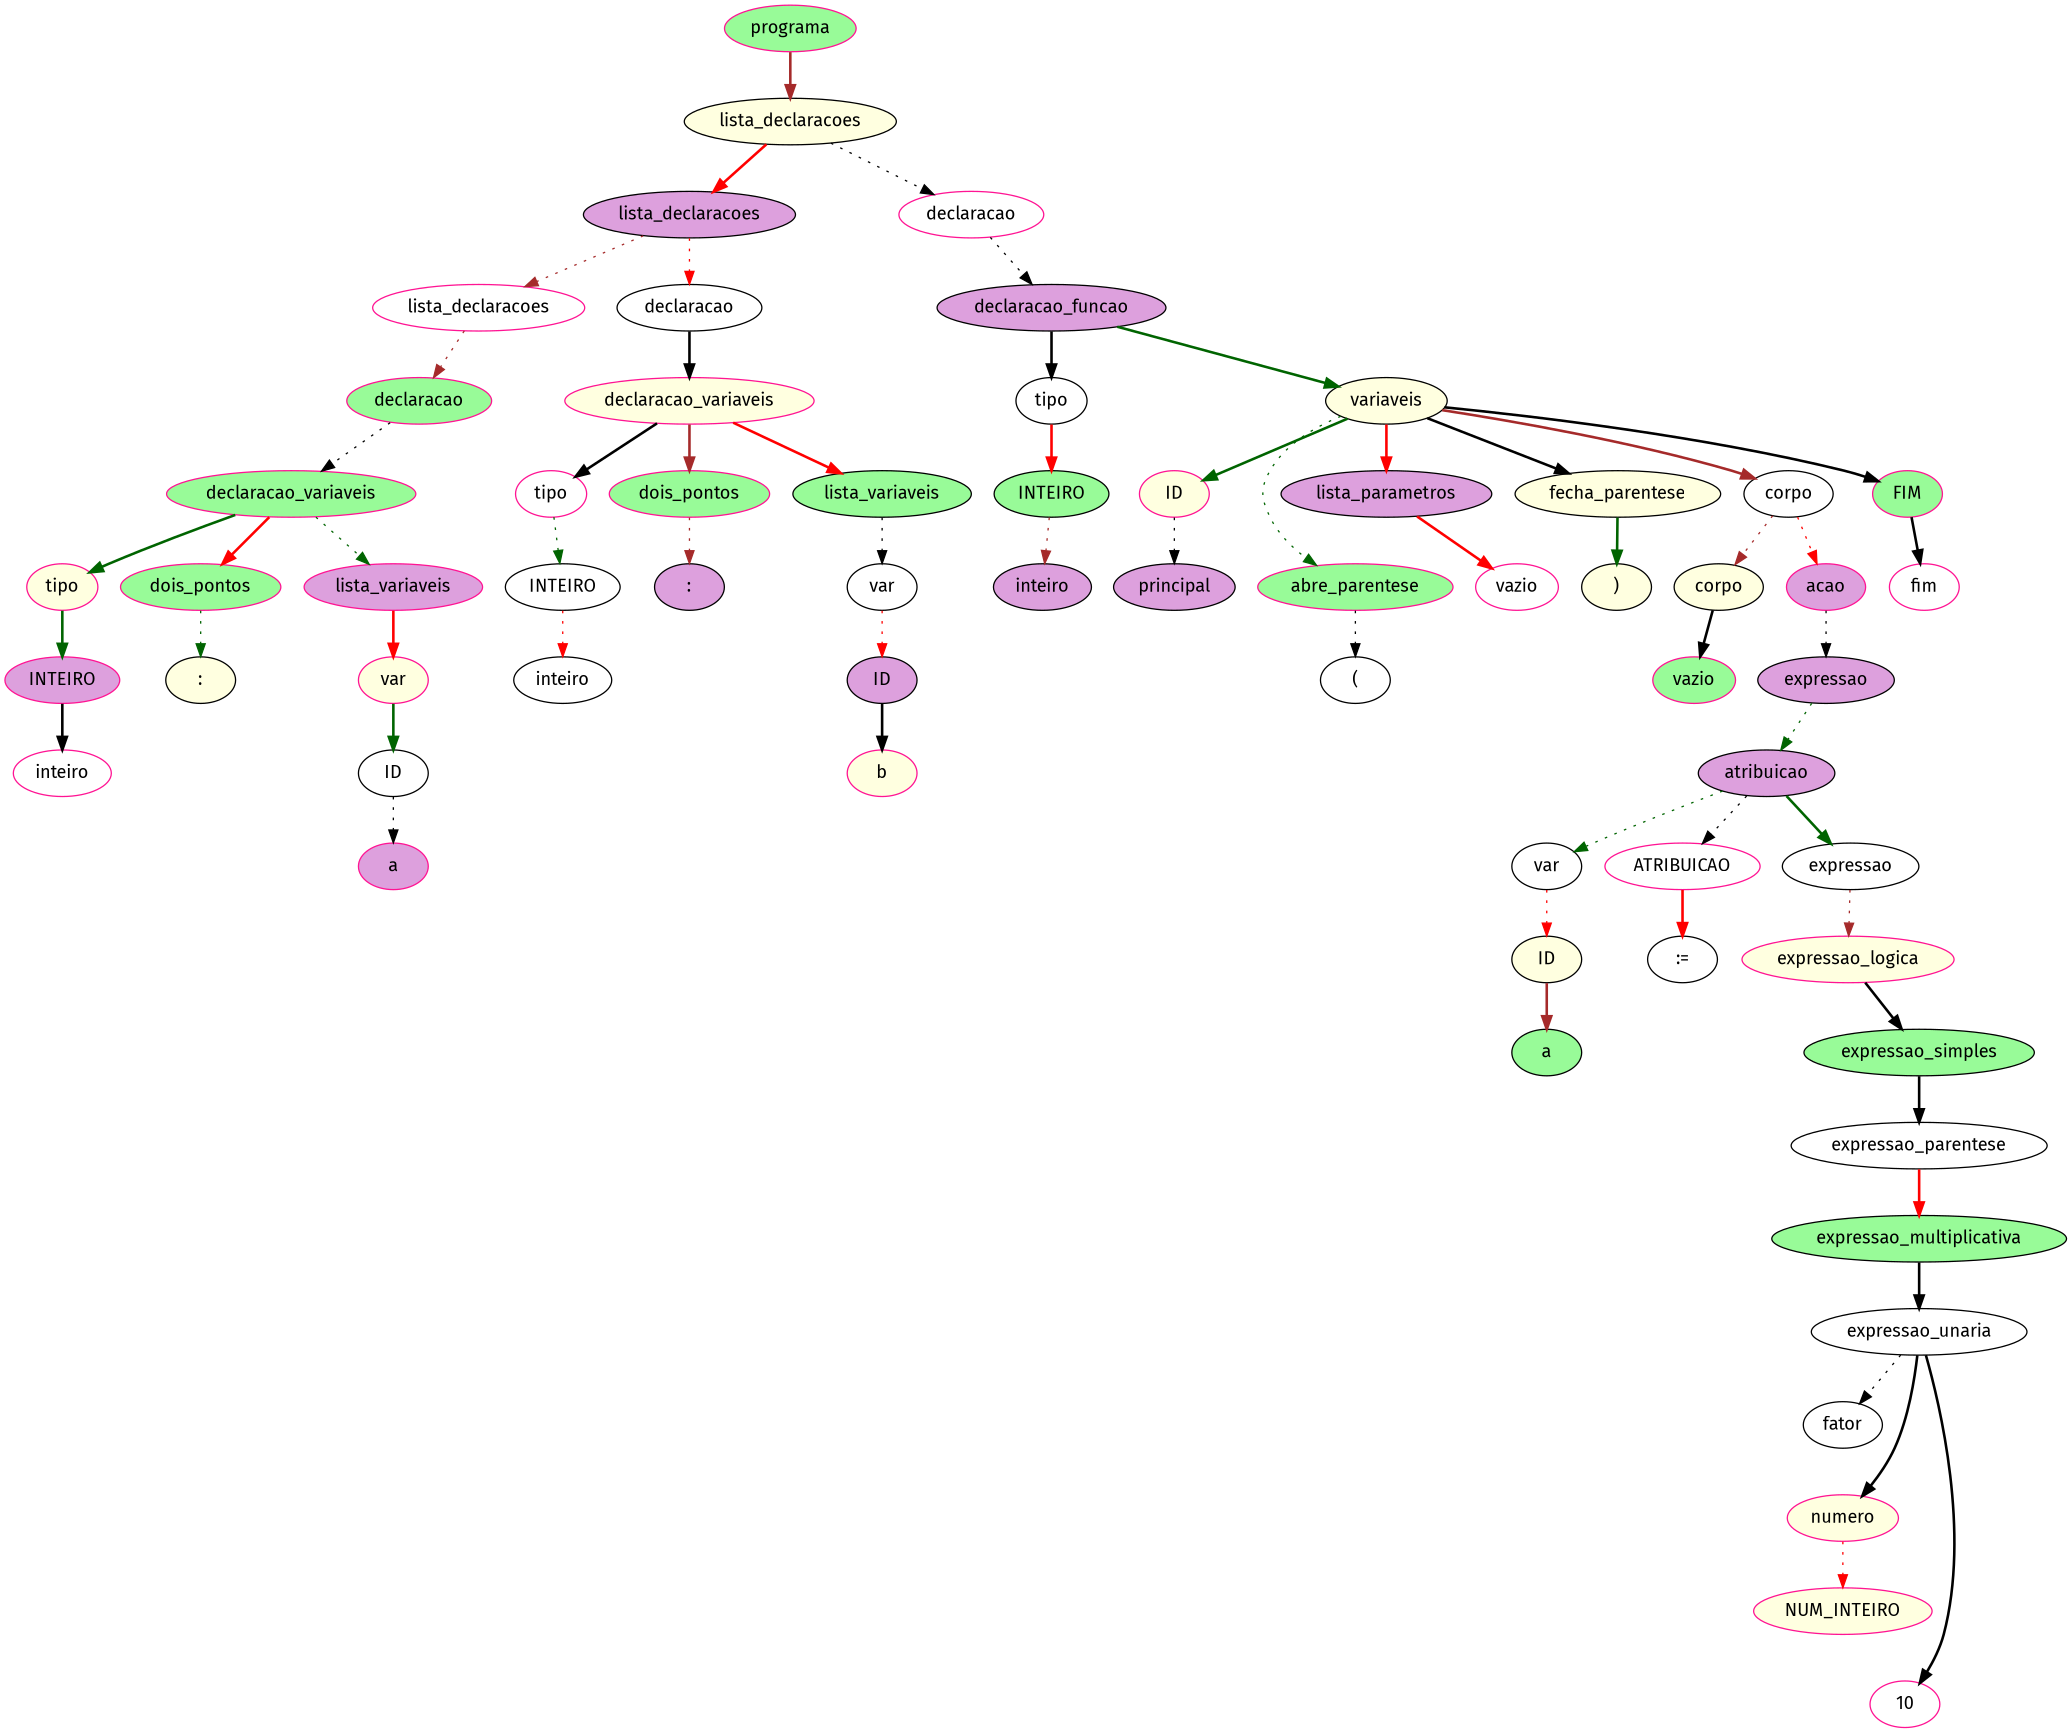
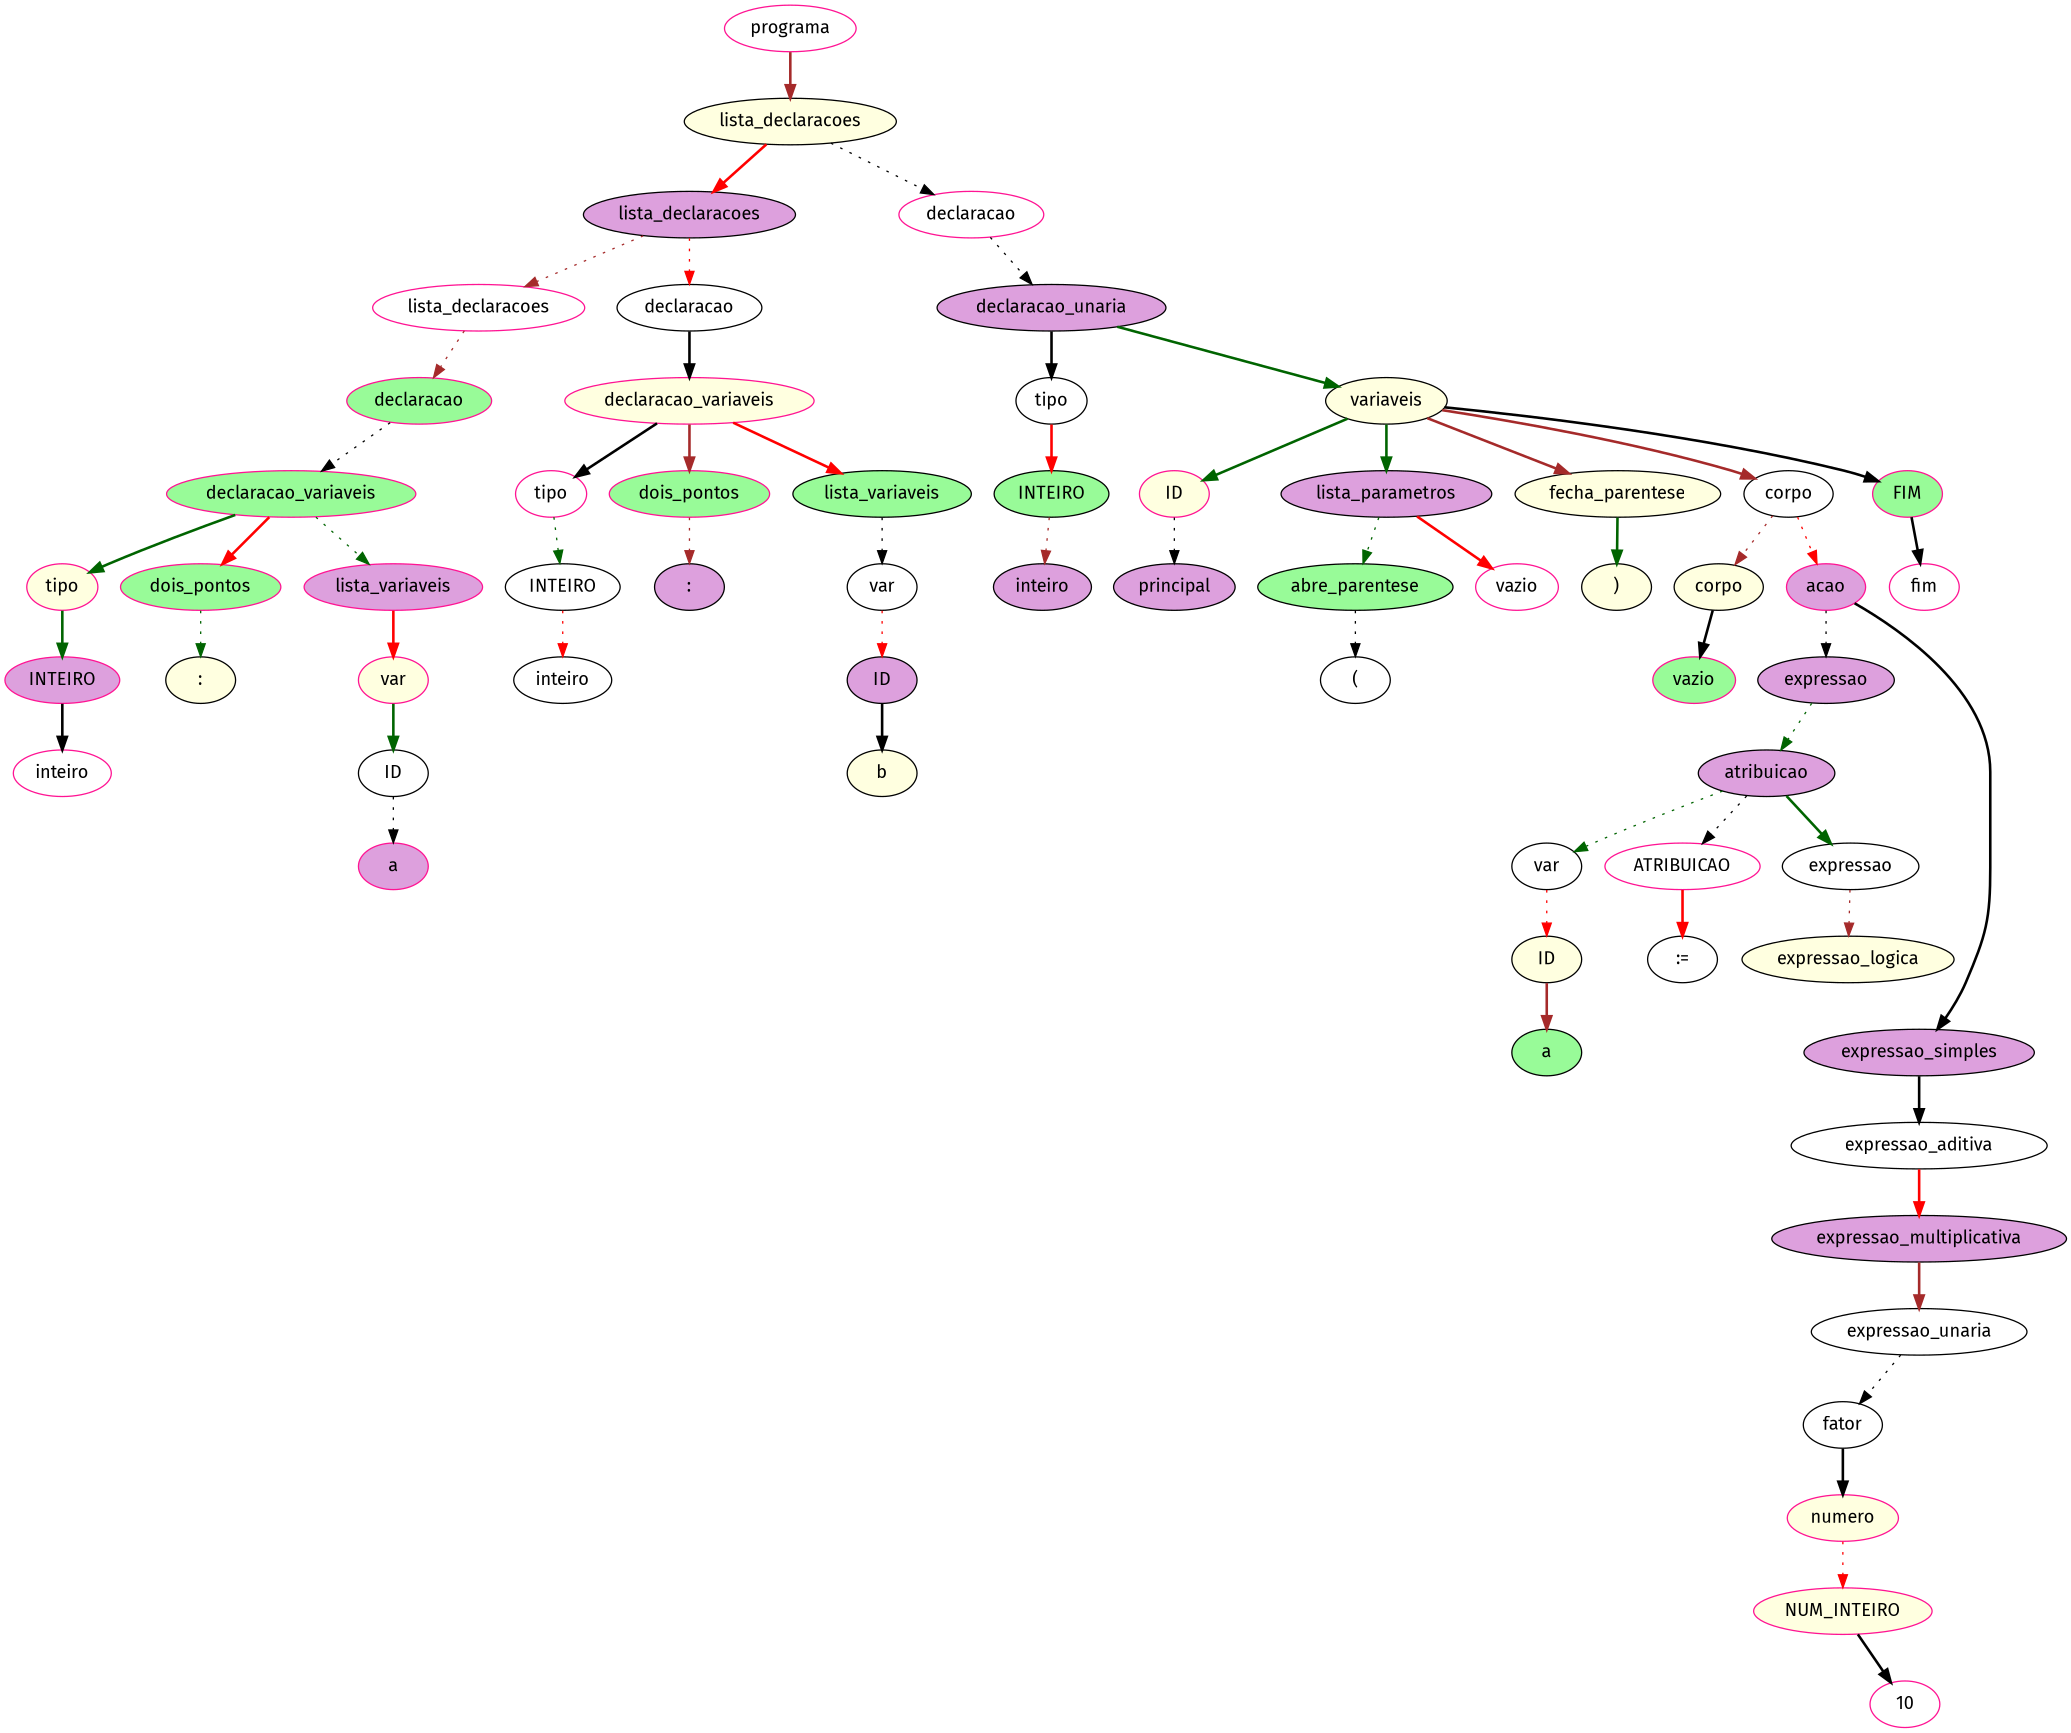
  digraph {
    fontname="Fira Sans"
    node [color=black fillcolor=white fontname="Fira Sans" style=filled]
    edge [color=black fontname="Fira Sans" style=bold]
-   n1 [color=deeppink fillcolor=palegreen label=programa]
+   n1 [color=deeppink label=programa]
    n2 [fillcolor=lightyellow label=lista_declaracoes]
    n3 [fillcolor=plum label=lista_declaracoes]
    n4 [color=deeppink label=declaracao]
    n5 [color=deeppink label=lista_declaracoes]
    n6 [label=declaracao]
-   n7 [fillcolor=plum label=declaracao_funcao]
+   n7 [fillcolor=plum label=declaracao_unaria]
    n8 [color=deeppink fillcolor=palegreen label=declaracao]
    n9 [color=deeppink fillcolor=lightyellow label=declaracao_variaveis]
    n10 [color=deeppink fillcolor=palegreen label=declaracao_variaveis]
    n11 [color=deeppink fillcolor=lightyellow label=tipo]
    n12 [color=deeppink fillcolor=palegreen label=dois_pontos]
    n13 [color=deeppink fillcolor=plum label=lista_variaveis]
    n14 [color=deeppink fillcolor=plum label=INTEIRO]
    n15 [fillcolor=lightyellow label=":"]
    n16 [color=deeppink fillcolor=lightyellow label=var]
    n17 [color=deeppink label=inteiro]
    n18 [label=ID]
    n19 [color=deeppink fillcolor=plum label=a]
    n20 [color=deeppink label=tipo]
    n21 [color=deeppink fillcolor=palegreen label=dois_pontos]
    n22 [fillcolor=palegreen label=lista_variaveis]
    n23 [label=INTEIRO]
    n24 [fillcolor=plum label=":"]
    n25 [label=var]
    n26 [label=inteiro]
    n27 [fillcolor=plum label=ID]
-   n28 [color=deeppink fillcolor=lightyellow label=b]
+   n28 [fillcolor=lightyellow label=b]
    n29 [label=tipo]
    n30 [fillcolor=lightyellow label=variaveis]
    n31 [fillcolor=palegreen label=INTEIRO]
    n32 [color=deeppink fillcolor=lightyellow label=ID]
-   n33 [color=deeppink fillcolor=palegreen label=abre_parentese]
+   n33 [fillcolor=palegreen label=abre_parentese]
    n34 [fillcolor=plum label=lista_parametros]
    n35 [fillcolor=lightyellow label=fecha_parentese]
    n36 [label=corpo]
    n37 [color=deeppink fillcolor=palegreen label=FIM]
    n38 [fillcolor=plum label=inteiro]
    n39 [fillcolor=plum label=principal]
    n40 [label="("]
    n41 [color=deeppink label=vazio]
    n42 [fillcolor=lightyellow label=")"]
    n43 [fillcolor=lightyellow label=corpo]
    n44 [color=deeppink fillcolor=plum label=acao]
    n45 [color=deeppink label=fim]
    n46 [color=deeppink fillcolor=palegreen label=vazio]
    n47 [fillcolor=plum label=expressao]
    n48 [fillcolor=plum label=atribuicao]
    n49 [label=var]
    n50 [color=deeppink label=ATRIBUICAO]
    n51 [label=expressao]
    n52 [fillcolor=lightyellow label=ID]
    n53 [label=":="]
-   n54 [color=deeppink fillcolor=lightyellow label=expressao_logica]
+   n54 [fillcolor=lightyellow label=expressao_logica]
    n55 [fillcolor=palegreen label=a]
-   n56 [fillcolor=palegreen label=expressao_simples]
-   n57 [label=expressao_parentese]
-   n58 [fillcolor=palegreen label=expressao_multiplicativa]
+   n56 [fillcolor=plum label=expressao_simples]
+   n57 [label=expressao_aditiva]
+   n58 [fillcolor=plum label=expressao_multiplicativa]
    n59 [label=expressao_unaria]
    n60 [label=fator]
    n61 [color=deeppink fillcolor=lightyellow label=numero]
    n62 [color=deeppink fillcolor=lightyellow label=NUM_INTEIRO]
    n63 [color=deeppink label=10]
    n1 -> n2 [color=brown]
    n2 -> n3 [color=red]
    n2 -> n4 [style=dotted]
    n3 -> n5 [color=brown style=dotted]
    n3 -> n6 [color=red style=dotted]
    n4 -> n7 [style=dotted]
    n5 -> n8 [color=brown style=dotted]
    n6 -> n9
    n7 -> n29
    n7 -> n30 [color=darkgreen]
    n8 -> n10 [style=dotted]
    n9 -> n20
    n9 -> n21 [color=brown]
    n9 -> n22 [color=red]
    n10 -> n11 [color=darkgreen]
    n10 -> n12 [color=red]
    n10 -> n13 [color=darkgreen style=dotted]
    n11 -> n14 [color=darkgreen]
    n12 -> n15 [color=darkgreen style=dotted]
    n13 -> n16 [color=red]
    n14 -> n17
    n16 -> n18 [color=darkgreen]
    n18 -> n19 [style=dotted]
    n20 -> n23 [color=darkgreen style=dotted]
    n21 -> n24 [color=brown style=dotted]
    n22 -> n25 [style=dotted]
    n23 -> n26 [color=red style=dotted]
    n25 -> n27 [color=red style=dotted]
    n27 -> n28
    n29 -> n31 [color=red]
    n30 -> n32 [color=darkgreen]
-   n30 -> n33 [color=darkgreen style=dotted]
-   n30 -> n34 [color=red]
-   n30 -> n35
+   n34 -> n33 [color=darkgreen style=dotted]
+   n30 -> n34 [color=darkgreen]
+   n30 -> n35 [color=brown]
    n30 -> n36 [color=brown]
    n30 -> n37
    n31 -> n38 [color=brown style=dotted]
    n32 -> n39 [style=dotted]
    n33 -> n40 [style=dotted]
    n34 -> n41 [color=red]
    n35 -> n42 [color=darkgreen]
    n36 -> n43 [color=brown style=dotted]
    n36 -> n44 [color=red style=dotted]
    n37 -> n45
    n43 -> n46
    n44 -> n47 [style=dotted]
    n47 -> n48 [color=darkgreen style=dotted]
    n48 -> n49 [color=darkgreen style=dotted]
    n48 -> n50 [style=dotted]
    n48 -> n51 [color=darkgreen]
    n49 -> n52 [color=red style=dotted]
    n50 -> n53 [color=red]
    n51 -> n54 [color=brown style=dotted]
    n52 -> n55 [color=brown]
-   n54 -> n56
+   n44 -> n56
    n56 -> n57
    n57 -> n58 [color=red]
-   n58 -> n59
+   n58 -> n59 [color=brown]
    n59 -> n60 [style=dotted]
-   n59 -> n61
+   n60 -> n61
    n61 -> n62 [color=red style=dotted]
-   n59 -> n63
+   n62 -> n63
  }
